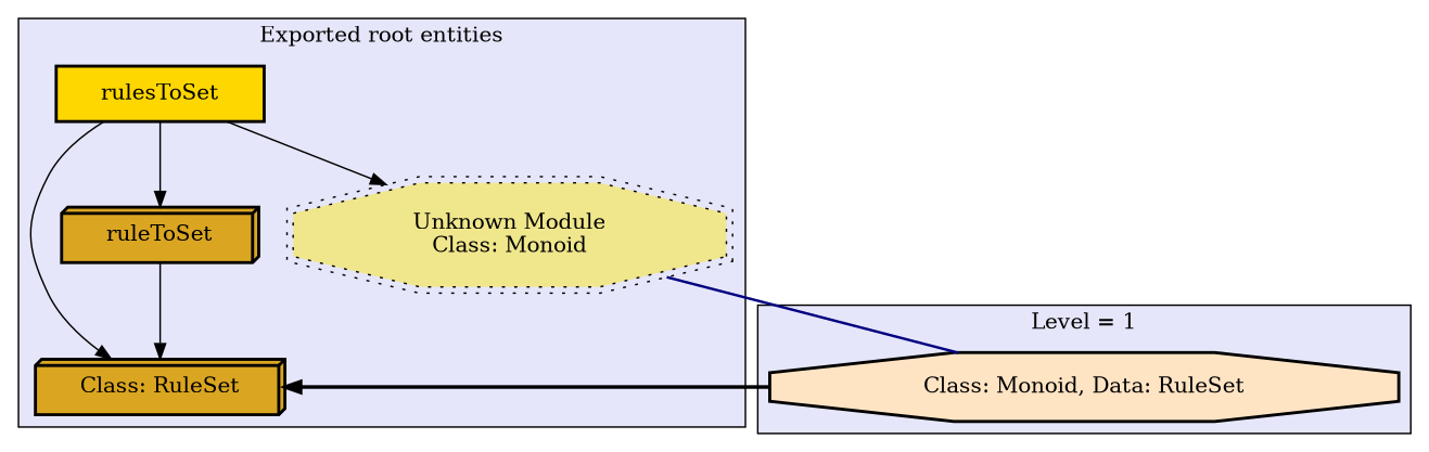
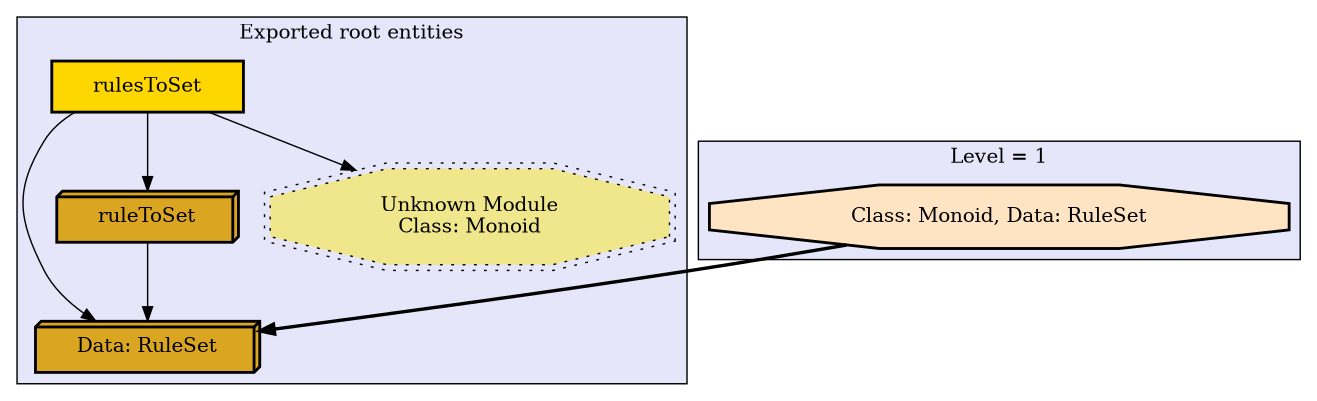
  digraph {
    node [fillcolor=goldenrod margin="0.4,0.1" shape=box3d style="filled,bold"]
    edge [color=black penwidth=1]
-   n1 [label="Class: RuleSet"]
+   n1 [label="Data: RuleSet"]
    n2 [label=ruleToSet]
    n3 [fillcolor=gold label=rulesToSet shape=box]
    n4 [fillcolor=khaki label="Unknown Module\nClass: Monoid" shape=doubleoctagon style="filled,dotted"]
    n5 [fillcolor=bisque label="Class: Monoid, Data: RuleSet" shape=octagon]
    subgraph cluster_1 {
      fillcolor=lavender
      label="Exported root entities"
      style=filled
      n1
      n2
      n3
      n4
    }
    subgraph cluster_2 {
      fillcolor=lavender
      label="Level = 1"
      style=filled
      n5
    }
    n2 -> n1
    n3 -> n1
    n3 -> n2
    n3 -> n4
-   n4 -> n5 [color=navy dir=none penwidth=1.6931471805599454]
    n5 -> n1 [penwidth=2.386294361119891]
  }
